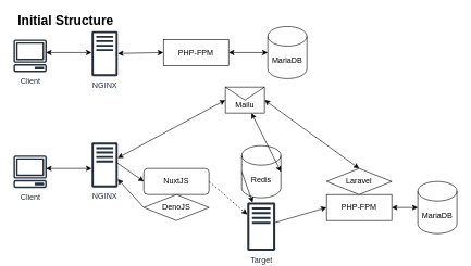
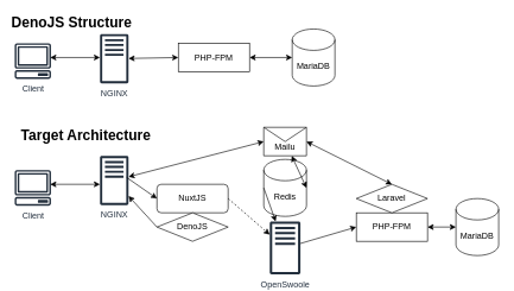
  <mxCell id="0" />
  <mxCell id="1" parent="0" />
  <mxCell id="2" value="MariaDB" style="shape=cylinder3;whiteSpace=wrap;html=1;boundedLbl=1;backgroundOutline=1;size=15;" vertex="1" parent="1"><mxGeometry x="410" y="40" width="60" height="80" as="geometry" /></mxCell>
  <mxCell id="3" value="PHP-FPM" style="whiteSpace=wrap;html=1;align=center;" vertex="1" parent="1"><mxGeometry x="250" y="60" width="100" height="40" as="geometry" /></mxCell>
  <mxCell id="4" value="NGINX" style="sketch=0;outlineConnect=0;fontColor=#232F3E;gradientColor=none;fillColor=#232F3D;strokeColor=none;dashed=0;verticalLabelPosition=bottom;verticalAlign=top;align=center;html=1;fontSize=12;fontStyle=0;aspect=fixed;pointerEvents=1;shape=mxgraph.aws4.traditional_server;" vertex="1" parent="1"><mxGeometry x="140" y="47" width="40" height="69.33" as="geometry" /></mxCell>
  <mxCell id="5" value="MariaDB" style="shape=cylinder3;whiteSpace=wrap;html=1;boundedLbl=1;backgroundOutline=1;size=15;" vertex="1" parent="1"><mxGeometry x="640" y="278" width="60" height="80" as="geometry" /></mxCell>
  <mxCell id="6" value="PHP-FPM" style="whiteSpace=wrap;html=1;align=center;" vertex="1" parent="1"><mxGeometry x="500" y="298" width="100" height="40" as="geometry" /></mxCell>
  <mxCell id="7" value="NGINX" style="sketch=0;outlineConnect=0;fontColor=#232F3E;gradientColor=none;fillColor=#232F3D;strokeColor=none;dashed=0;verticalLabelPosition=bottom;verticalAlign=top;align=center;html=1;fontSize=12;fontStyle=0;aspect=fixed;pointerEvents=1;shape=mxgraph.aws4.traditional_server;" vertex="1" parent="1"><mxGeometry x="140" y="218" width="40" height="69.34" as="geometry" /></mxCell>
  <mxCell id="8" value="Laravel" style="rhombus;whiteSpace=wrap;html=1;align=center;" vertex="1" parent="1"><mxGeometry x="500" y="258" width="100" height="40" as="geometry" /></mxCell>
  <mxCell id="9" value="NuxtJS" style="whiteSpace=wrap;html=1;align=center;rounded=1;" vertex="1" parent="1"><mxGeometry x="220" y="258" width="100" height="40" as="geometry" /></mxCell>
  <mxCell id="10" value="DenoJS" style="rhombus;whiteSpace=wrap;html=1;align=center;" vertex="1" parent="1"><mxGeometry x="220" y="298" width="100" height="40" as="geometry" /></mxCell>
- <mxCell id="11" value="&lt;br&gt;Mailu" style="shape=message;html=1;whiteSpace=wrap;html=1;outlineConnect=0;" vertex="1" parent="1"><mxGeometry x="345" y="133" width="60" height="40" as="geometry" /></mxCell>
- <mxCell id="12" value="Target" style="sketch=0;outlineConnect=0;fontColor=#232F3E;gradientColor=none;fillColor=#232F3D;strokeColor=none;dashed=0;verticalLabelPosition=bottom;verticalAlign=top;align=center;html=1;fontSize=12;fontStyle=0;aspect=fixed;pointerEvents=1;shape=mxgraph.aws4.traditional_server;" vertex="1" parent="1"><mxGeometry x="378.46" y="310" width="43.08" height="74.68" as="geometry" /></mxCell>
+ <mxCell id="11" value="&lt;br&gt;Mailu" style="shape=message;html=1;whiteSpace=wrap;html=1;outlineConnect=0;" vertex="1" parent="1"><mxGeometry x="370" y="178" width="60" height="40" as="geometry" /></mxCell>
+ <mxCell id="12" value="OpenSwoole" style="sketch=0;outlineConnect=0;fontColor=#232F3E;gradientColor=none;fillColor=#232F3D;strokeColor=none;dashed=0;verticalLabelPosition=bottom;verticalAlign=top;align=center;html=1;fontSize=12;fontStyle=0;aspect=fixed;pointerEvents=1;shape=mxgraph.aws4.traditional_server;" vertex="1" parent="1"><mxGeometry x="378.46" y="310" width="43.08" height="74.68" as="geometry" /></mxCell>
  <mxCell id="13" value="Redis" style="shape=cylinder3;whiteSpace=wrap;html=1;boundedLbl=1;backgroundOutline=1;size=15;" vertex="1" parent="1"><mxGeometry x="370" y="223" width="60" height="80" as="geometry" /></mxCell>
  <mxCell id="14" value="" style="endArrow=classic;html=1;rounded=0;exitX=1;exitY=0.5;exitDx=0;exitDy=0;dashed=1;" edge="1" parent="1" source="9" target="12"><mxGeometry width="50" height="50" relative="1" as="geometry"><mxPoint x="380" y="410" as="sourcePoint" /><mxPoint x="380" y="367" as="targetPoint" /></mxGeometry></mxCell>
  <mxCell id="15" value="" style="endArrow=classic;html=1;rounded=0;entryX=0;entryY=0.5;entryDx=0;entryDy=0;" edge="1" parent="1" source="12" target="6"><mxGeometry width="50" height="50" relative="1" as="geometry"><mxPoint x="380" y="410" as="sourcePoint" /><mxPoint x="430" y="360" as="targetPoint" /></mxGeometry></mxCell>
  <mxCell id="16" value="" style="endArrow=classic;startArrow=classic;html=1;rounded=0;entryX=0;entryY=0.5;entryDx=0;entryDy=0;entryPerimeter=0;exitX=1;exitY=0.5;exitDx=0;exitDy=0;" edge="1" parent="1" source="6" target="5"><mxGeometry width="50" height="50" relative="1" as="geometry"><mxPoint x="380" y="410" as="sourcePoint" /><mxPoint x="430" y="360" as="targetPoint" /></mxGeometry></mxCell>
  <mxCell id="17" value="" style="endArrow=classic;startArrow=classic;html=1;rounded=0;exitX=1;exitY=0.5;exitDx=0;exitDy=0;exitPerimeter=0;" edge="1" parent="1" source="13" target="11"><mxGeometry width="50" height="50" relative="1" as="geometry"><mxPoint x="380" y="410" as="sourcePoint" /><mxPoint x="430" y="360" as="targetPoint" /></mxGeometry></mxCell>
  <mxCell id="18" value="" style="endArrow=classic;html=1;rounded=0;exitX=0;exitY=0.5;exitDx=0;exitDy=0;exitPerimeter=0;" edge="1" parent="1" source="13" target="12"><mxGeometry width="50" height="50" relative="1" as="geometry"><mxPoint x="320" y="455.1" as="sourcePoint" /><mxPoint x="387.5" y="470.005" as="targetPoint" /></mxGeometry></mxCell>
  <mxCell id="19" value="" style="endArrow=classic;startArrow=classic;html=1;rounded=0;exitX=0;exitY=0.5;exitDx=0;exitDy=0;" edge="1" parent="1" source="3" target="4"><mxGeometry width="50" height="50" relative="1" as="geometry"><mxPoint x="293.85" y="125" as="sourcePoint" /><mxPoint x="220" y="138.585" as="targetPoint" /></mxGeometry></mxCell>
  <mxCell id="20" value="" style="endArrow=classic;startArrow=classic;html=1;rounded=0;exitX=0;exitY=0.5;exitDx=0;exitDy=0;entryX=1;entryY=0.5;entryDx=0;entryDy=0;exitPerimeter=0;" edge="1" parent="1" source="2" target="3"><mxGeometry width="50" height="50" relative="1" as="geometry"><mxPoint x="398.85" y="111.41" as="sourcePoint" /><mxPoint x="325" y="124.995" as="targetPoint" /></mxGeometry></mxCell>
  <mxCell id="21" value="Client" style="sketch=0;outlineConnect=0;fontColor=#232F3E;gradientColor=none;fillColor=#232F3D;strokeColor=none;dashed=0;verticalLabelPosition=bottom;verticalAlign=top;align=center;html=1;fontSize=12;fontStyle=0;aspect=fixed;pointerEvents=1;shape=mxgraph.aws4.client;" vertex="1" parent="1"><mxGeometry x="20" y="60" width="51.32" height="50" as="geometry" /></mxCell>
  <mxCell id="22" value="Client" style="sketch=0;outlineConnect=0;fontColor=#232F3E;gradientColor=none;fillColor=#232F3D;strokeColor=none;dashed=0;verticalLabelPosition=bottom;verticalAlign=top;align=center;html=1;fontSize=12;fontStyle=0;aspect=fixed;pointerEvents=1;shape=mxgraph.aws4.client;" vertex="1" parent="1"><mxGeometry x="20" y="238" width="51.32" height="50" as="geometry" /></mxCell>
  <mxCell id="23" value="" style="endArrow=classic;startArrow=classic;html=1;rounded=0;" edge="1" parent="1"><mxGeometry width="50" height="50" relative="1" as="geometry"><mxPoint x="70" y="80" as="sourcePoint" /><mxPoint x="140" y="80" as="targetPoint" /></mxGeometry></mxCell>
  <mxCell id="24" value="" style="endArrow=classic;startArrow=classic;html=1;rounded=0;" edge="1" parent="1"><mxGeometry width="50" height="50" relative="1" as="geometry"><mxPoint x="70" y="258" as="sourcePoint" /><mxPoint x="140" y="258" as="targetPoint" /></mxGeometry></mxCell>
  <mxCell id="25" value="" style="endArrow=classic;startArrow=classic;html=1;rounded=0;exitX=1;exitY=0.5;exitDx=0;exitDy=0;entryX=0.5;entryY=0;entryDx=0;entryDy=0;" edge="1" parent="1" source="11" target="8"><mxGeometry width="50" height="50" relative="1" as="geometry"><mxPoint x="380" y="410" as="sourcePoint" /><mxPoint x="430" y="360" as="targetPoint" /></mxGeometry></mxCell>
  <mxCell id="26" value="" style="endArrow=classic;startArrow=classic;html=1;rounded=0;exitX=0;exitY=0.5;exitDx=0;exitDy=0;" edge="1" parent="1" source="11" target="7"><mxGeometry width="50" height="50" relative="1" as="geometry"><mxPoint x="440" y="208" as="sourcePoint" /><mxPoint x="560" y="268" as="targetPoint" /></mxGeometry></mxCell>
  <mxCell id="27" value="" style="endArrow=classic;html=1;rounded=0;exitX=0.933;exitY=0.437;exitDx=0;exitDy=0;exitPerimeter=0;entryX=0;entryY=0.5;entryDx=0;entryDy=0;" edge="1" parent="1" source="7" target="9"><mxGeometry width="50" height="50" relative="1" as="geometry"><mxPoint x="180" y="252.66" as="sourcePoint" /><mxPoint x="238.46" y="303.33" as="targetPoint" /></mxGeometry></mxCell>
  <mxCell id="28" value="" style="endArrow=classic;html=1;rounded=0;exitX=0;exitY=0.5;exitDx=0;exitDy=0;" edge="1" parent="1" source="10" target="7"><mxGeometry width="50" height="50" relative="1" as="geometry"><mxPoint x="340" y="298" as="sourcePoint" /><mxPoint x="398.46" y="348.67" as="targetPoint" /></mxGeometry></mxCell>
- <mxCell id="29" value="&lt;font style=&quot;font-size: 20px&quot;&gt;&lt;b&gt;Initial Structure&lt;/b&gt;&lt;/font&gt;" style="text;html=1;align=center;verticalAlign=middle;resizable=0;points=[];autosize=1;strokeColor=none;fillColor=none;" vertex="1" parent="1"><mxGeometry x="20" y="20" width="160" height="20" as="geometry" /></mxCell>
+ <mxCell id="29" value="&lt;font style=&quot;font-size: 20px&quot;&gt;&lt;b&gt;DenoJS Structure&lt;/b&gt;&lt;/font&gt;" style="text;html=1;align=center;verticalAlign=middle;resizable=0;points=[];autosize=1;strokeColor=none;fillColor=none;" vertex="1" parent="1"><mxGeometry x="20" y="20" width="160" height="20" as="geometry" /></mxCell>
+ <mxCell id="30" value="&lt;font style=&quot;font-size: 20px&quot;&gt;&lt;b&gt;Target Architecture&lt;/b&gt;&lt;/font&gt;" style="text;html=1;align=center;verticalAlign=middle;resizable=0;points=[];autosize=1;strokeColor=none;fillColor=none;" vertex="1" parent="1"><mxGeometry x="20" y="178" width="200" height="20" as="geometry" /></mxCell>
